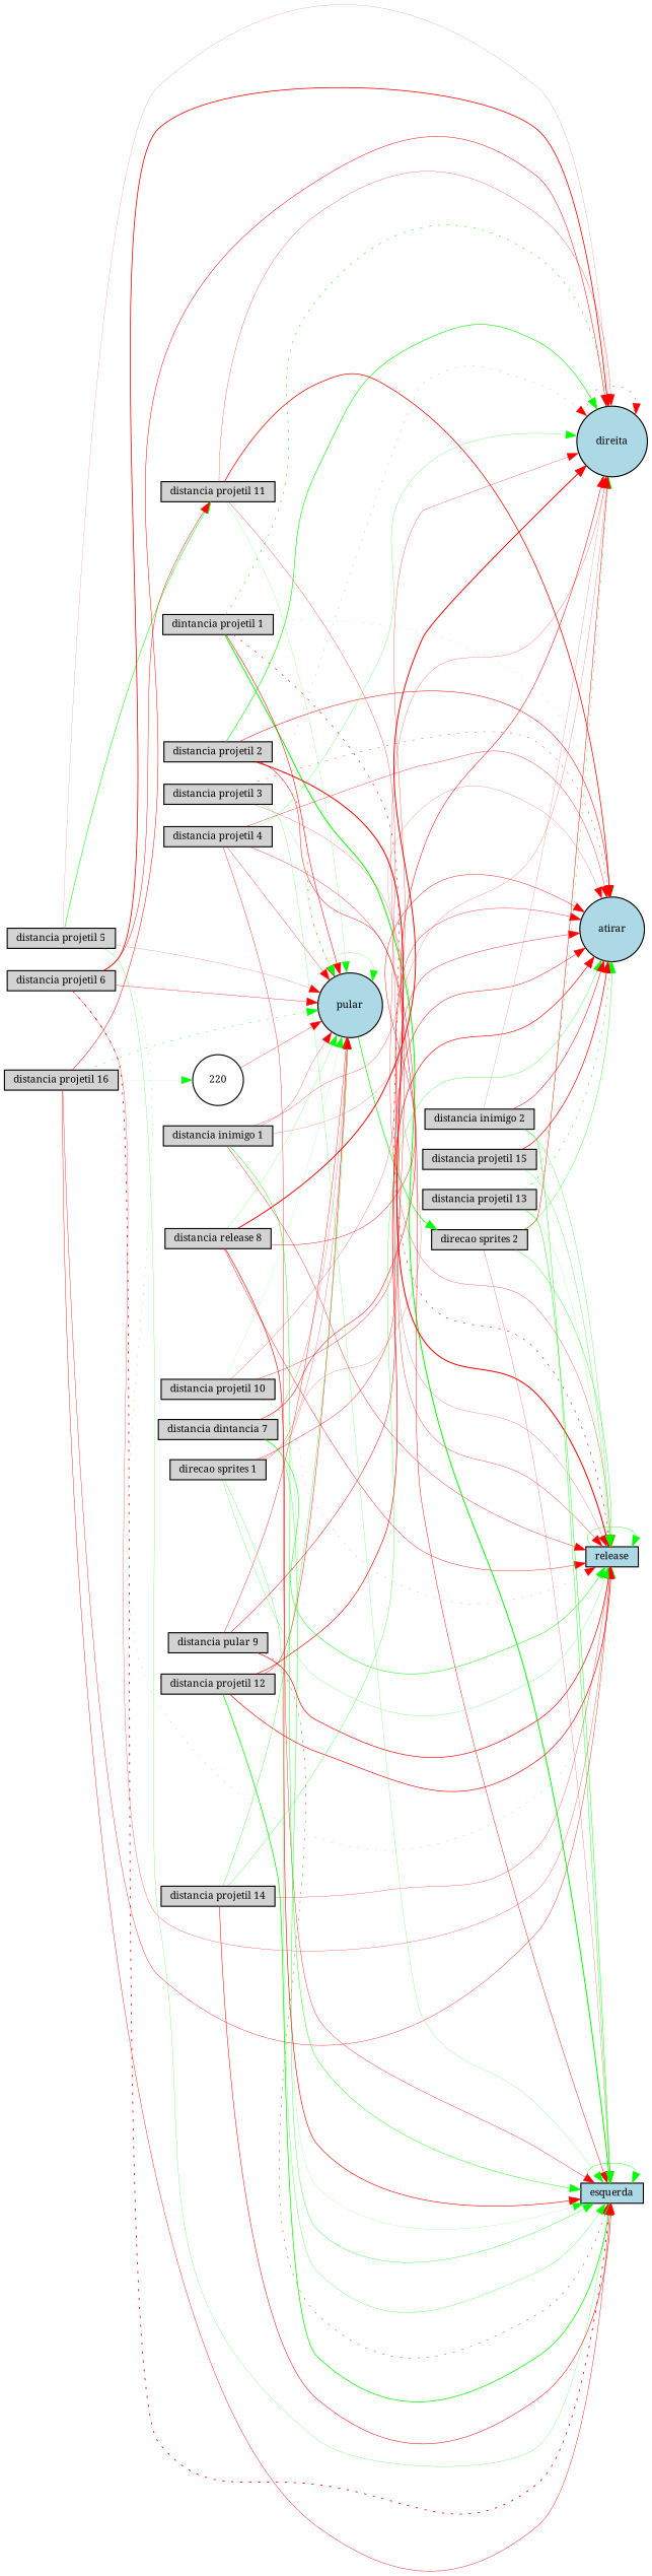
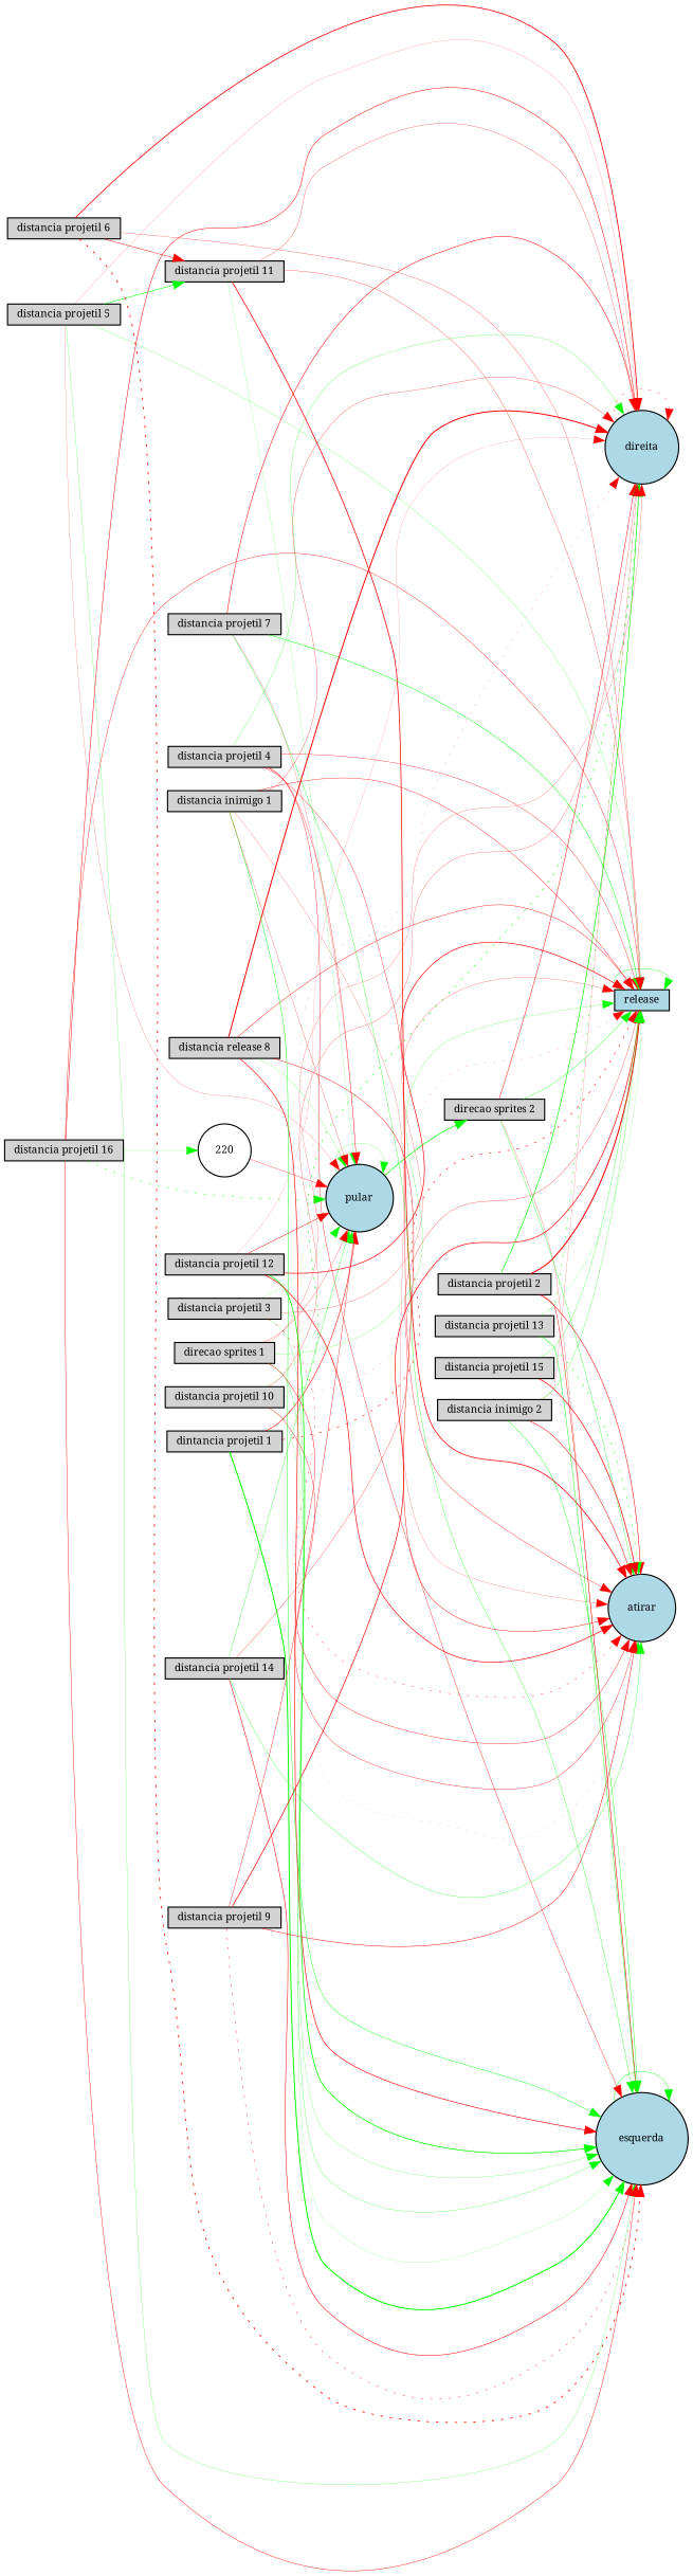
  digraph {
    fontname="Noto Serif"
    rankdir=LR
    node [fillcolor=lightgray fontname="Noto Serif" fontsize=9 shape=box style=filled]
    edge [color=red fontname="Noto Serif" style=solid]
    "dintancia projetil 1" [height=0.2 width=0.2]
-   esquerda [fillcolor=lightblue height=0.2 width=0.2]
+   esquerda [fillcolor=lightblue height=0.2 shape=circle width=0.2]
    direita [fillcolor=lightblue height=0.2 shape=circle width=0.2]
    pular [fillcolor=lightblue height=0.2 shape=circle width=0.2]
    atirar [fillcolor=lightblue height=0.2 shape=circle width=0.2]
    release [fillcolor=lightblue height=0.2 width=0.2]
    "direcao sprites 2" [height=0.2 width=0.2]
    "distancia projetil 2" [height=0.2 width=0.2]
    "distancia projetil 3" [height=0.2 width=0.2]
    "distancia projetil 4" [height=0.2 width=0.2]
    "distancia projetil 5" [height=0.2 width=0.2]
    "distancia projetil 11" [height=0.2 width=0.2]
    "distancia projetil 6" [height=0.2 width=0.2]
-   "distancia projetil 7" [height=0.2 width=0.2 label="distancia dintancia 7"]
+   "distancia projetil 7" [height=0.2 width=0.2]
    n15 [height=0.2 label="distancia release 8" width=0.2]
-   "distancia projetil 9" [height=0.2 width=0.2 label="distancia pular 9"]
+   "distancia projetil 9" [height=0.2 width=0.2]
    "distancia projetil 10" [height=0.2 width=0.2]
    "distancia projetil 12" [height=0.2 width=0.2]
    "distancia projetil 13" [height=0.2 width=0.2]
    "distancia projetil 14" [height=0.2 width=0.2]
    "distancia projetil 15" [height=0.2 width=0.2]
    "distancia projetil 16" [height=0.2 width=0.2]
    220 [fillcolor=white height=0.2 shape=circle width=0.2]
    "distancia inimigo 1" [height=0.2 width=0.2]
    "distancia inimigo 2" [height=0.2 width=0.2]
    "direcao sprites 1" [height=0.2 width=0.2]
    "dintancia projetil 1" -> esquerda [color=green penwidth=0.85841165103]
    "dintancia projetil 1" -> direita [color=green penwidth=0.468677593989 style=dotted]
    "dintancia projetil 1" -> pular [penwidth=0.474591127984]
    "dintancia projetil 1" -> atirar [color=green penwidth=0.137388339591 style=dotted]
    "dintancia projetil 1" -> release [penwidth=0.516625767522 style=dotted]
    esquerda -> esquerda [color=green penwidth=0.335686205225]
    direita -> direita [penwidth=0.295739745628 style=dotted]
    pular -> pular [color=green penwidth=0.183162044625]
    pular -> "direcao sprites 2" [color=green penwidth=0.590036089132]
    release -> release [color=green penwidth=0.319205838909]
    "direcao sprites 2" -> esquerda [penwidth=0.187544681936]
    "direcao sprites 2" -> direita [penwidth=0.404568698236]
    "direcao sprites 2" -> atirar [color=green penwidth=0.284844022157]
    "direcao sprites 2" -> release [color=green penwidth=0.302683040626]
    "distancia projetil 2" -> esquerda [penwidth=0.390343972682]
    "distancia projetil 2" -> direita [color=green penwidth=0.548390084886]
-   "distancia projetil 2" -> pular [penwidth=0.359211227288 style=dotted]
    "distancia projetil 2" -> atirar [penwidth=0.454514404477]
    "distancia projetil 2" -> release [penwidth=0.9098196905]
    "distancia projetil 3" -> esquerda [color=green penwidth=0.16911832951]
    "distancia projetil 3" -> direita [penwidth=0.123726345872 style=dotted]
    "distancia projetil 3" -> pular [color=green penwidth=0.120867750907]
    "distancia projetil 3" -> atirar [penwidth=0.293651694889 style=dotted]
    "distancia projetil 3" -> release [penwidth=0.187301394518]
    "distancia projetil 4" -> esquerda [penwidth=0.317481269686]
    "distancia projetil 4" -> direita [color=green penwidth=0.213769517137]
    "distancia projetil 4" -> pular [penwidth=0.263255454888]
    "distancia projetil 4" -> atirar [penwidth=0.301580475442]
    "distancia projetil 4" -> release [penwidth=0.292288158301]
    "distancia projetil 5" -> esquerda [color=green penwidth=0.191079519062]
    "distancia projetil 5" -> direita [penwidth=0.12428320587]
    "distancia projetil 5" -> pular [penwidth=0.151643457449]
-   "distancia projetil 5" -> release [color=green penwidth=0.183377802605 style=dotted]
+   "distancia projetil 5" -> release [color=green penwidth=0.183377802605]
    "distancia projetil 5" -> "distancia projetil 11" [color=green penwidth=0.469342742825]
    "distancia projetil 11" -> direita [penwidth=0.226507425569]
    "distancia projetil 11" -> pular [color=green penwidth=0.139088520613]
    "distancia projetil 11" -> atirar [penwidth=0.654382395636]
    "distancia projetil 11" -> release [penwidth=0.241454019793]
    "distancia projetil 6" -> esquerda [penwidth=0.7574861045 style=dotted]
    "distancia projetil 6" -> direita [penwidth=0.693206749182]
-   "distancia projetil 6" -> pular [penwidth=0.308330516929]
    "distancia projetil 6" -> release [penwidth=0.228564588738]
    "distancia projetil 6" -> "distancia projetil 11" [penwidth=0.387388817658]
    "distancia projetil 7" -> esquerda [color=green penwidth=0.290546075556]
    "distancia projetil 7" -> direita [penwidth=0.451747041691]
    "distancia projetil 7" -> pular [penwidth=0.170506664418]
    "distancia projetil 7" -> release [color=green penwidth=0.422043842135]
    n15 -> esquerda [penwidth=0.550003129094]
    n15 -> direita [penwidth=0.856278942858]
    n15 -> pular [color=green penwidth=0.169241808324]
    n15 -> atirar [penwidth=0.371289471756]
    n15 -> release [penwidth=0.349008344589]
    "distancia projetil 9" -> esquerda [penwidth=0.344392601375 style=dotted]
    "distancia projetil 9" -> pular [penwidth=0.328464360098]
    "distancia projetil 9" -> atirar [penwidth=0.410134839601]
    "distancia projetil 9" -> release [penwidth=0.595286516936]
    "distancia projetil 10" -> esquerda [color=green penwidth=0.112026402403]
    "distancia projetil 10" -> direita [penwidth=0.198810232887]
    "distancia projetil 10" -> pular [color=green penwidth=0.101832669499]
    "distancia projetil 10" -> atirar [penwidth=0.307076678643]
    "distancia projetil 10" -> release [penwidth=0.130668330947 style=dotted]
    "distancia projetil 12" -> esquerda [color=green penwidth=0.65599003546]
+   "distancia projetil 12" -> direita [penwidth=0.105158886336]
    "distancia projetil 12" -> pular [penwidth=0.384856073738]
    "distancia projetil 12" -> atirar [penwidth=0.567930241795]
    "distancia projetil 12" -> release [penwidth=0.577942298796]
    "distancia projetil 13" -> esquerda [color=green penwidth=0.374119792433]
    "distancia projetil 13" -> direita [color=green penwidth=0.355310114265 style=dotted]
    "distancia projetil 13" -> atirar [color=green penwidth=0.403182845404 style=dotted]
    "distancia projetil 13" -> release [color=green penwidth=0.117901335633]
    "distancia projetil 14" -> esquerda [penwidth=0.453628850748]
    "distancia projetil 14" -> pular [color=green penwidth=0.271383850569]
    "distancia projetil 14" -> atirar [color=green penwidth=0.261283580177]
    "distancia projetil 14" -> release [penwidth=0.238515942824]
    "distancia projetil 15" -> atirar [penwidth=0.599597243204]
    "distancia projetil 15" -> release [color=green penwidth=0.24576955483]
    "distancia projetil 16" -> esquerda [penwidth=0.35714620926]
    "distancia projetil 16" -> direita [penwidth=0.430005864746]
    "distancia projetil 16" -> pular [color=green penwidth=0.352655821476 style=dotted]
    "distancia projetil 16" -> release [penwidth=0.320803787226]
    "distancia projetil 16" -> 220 [color=green penwidth=0.115937164646]
    220 -> pular [penwidth=0.267344108453]
    "distancia inimigo 1" -> esquerda [color=green penwidth=0.372794101229]
    "distancia inimigo 1" -> direita [penwidth=0.238471435827]
    "distancia inimigo 1" -> pular [penwidth=0.207934450188]
    "distancia inimigo 1" -> atirar [penwidth=0.162383727469]
    "distancia inimigo 1" -> release [penwidth=0.321327562447]
    "distancia inimigo 2" -> esquerda [color=green penwidth=0.335518500744]
    "distancia inimigo 2" -> direita [penwidth=0.134104056023]
    "distancia inimigo 2" -> atirar [penwidth=0.437847158603]
    "distancia inimigo 2" -> release [color=green penwidth=0.226797985703]
    "direcao sprites 1" -> esquerda [color=green penwidth=0.227675466205]
    "direcao sprites 1" -> direita [penwidth=0.170579102563]
    "direcao sprites 1" -> pular [penwidth=0.20265448339]
    "direcao sprites 1" -> atirar [penwidth=0.330795305903]
    "direcao sprites 1" -> release [color=green penwidth=0.193832493345]
  }
